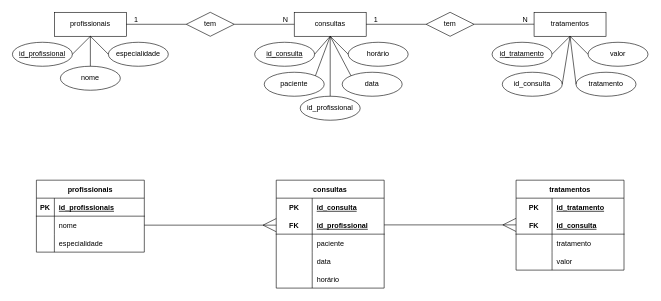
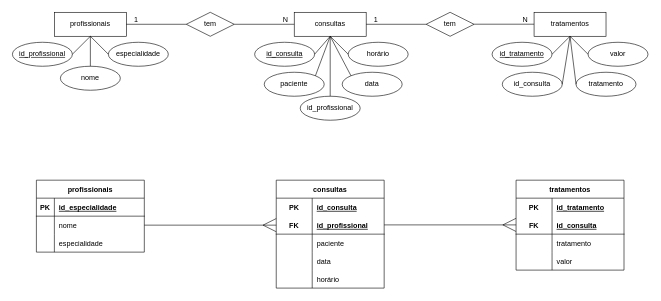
  <mxCell id="0" />
  <mxCell id="1" parent="0" />
  <mxCell id="2" value="profissionais" style="whiteSpace=wrap;html=1;align=center;" vertex="1" parent="1"><mxGeometry x="90" y="20" width="120" height="40" as="geometry" /></mxCell>
  <mxCell id="3" value="consultas" style="whiteSpace=wrap;html=1;align=center;" vertex="1" parent="1"><mxGeometry x="490" y="20" width="120" height="40" as="geometry" /></mxCell>
  <mxCell id="4" value="tratamentos" style="whiteSpace=wrap;html=1;align=center;" vertex="1" parent="1"><mxGeometry x="890" y="20" width="120" height="40" as="geometry" /></mxCell>
  <mxCell id="5" value="id_profissional" style="ellipse;whiteSpace=wrap;html=1;align=center;fontStyle=4;" vertex="1" parent="1"><mxGeometry x="20" y="70" width="100" height="40" as="geometry" /></mxCell>
  <mxCell id="6" value="nome" style="ellipse;whiteSpace=wrap;html=1;align=center;" vertex="1" parent="1"><mxGeometry x="100" y="110" width="100" height="40" as="geometry" /></mxCell>
  <mxCell id="7" value="especialidade" style="ellipse;whiteSpace=wrap;html=1;align=center;" vertex="1" parent="1"><mxGeometry x="180" y="70" width="100" height="40" as="geometry" /></mxCell>
  <mxCell id="8" value="" style="endArrow=none;html=1;rounded=0;exitX=1;exitY=0.5;exitDx=0;exitDy=0;entryX=0.5;entryY=1;entryDx=0;entryDy=0;" edge="1" parent="1" source="5" target="2"><mxGeometry relative="1" as="geometry"><mxPoint x="400" y="190" as="sourcePoint" /><mxPoint x="560" y="190" as="targetPoint" /></mxGeometry></mxCell>
  <mxCell id="9" value="" style="endArrow=none;html=1;rounded=0;exitX=0.5;exitY=1;exitDx=0;exitDy=0;entryX=0;entryY=0.5;entryDx=0;entryDy=0;" edge="1" parent="1" source="2" target="7"><mxGeometry relative="1" as="geometry"><mxPoint x="400" y="190" as="sourcePoint" /><mxPoint x="560" y="190" as="targetPoint" /></mxGeometry></mxCell>
  <mxCell id="10" value="" style="endArrow=none;html=1;rounded=0;exitX=0.5;exitY=1;exitDx=0;exitDy=0;entryX=0.5;entryY=0;entryDx=0;entryDy=0;" edge="1" parent="1" source="2" target="6"><mxGeometry relative="1" as="geometry"><mxPoint x="400" y="190" as="sourcePoint" /><mxPoint x="560" y="190" as="targetPoint" /></mxGeometry></mxCell>
  <mxCell id="11" value="tem" style="shape=rhombus;perimeter=rhombusPerimeter;whiteSpace=wrap;html=1;align=center;" vertex="1" parent="1"><mxGeometry x="310" y="20" width="80" height="40" as="geometry" /></mxCell>
  <mxCell id="12" value="tem" style="shape=rhombus;perimeter=rhombusPerimeter;whiteSpace=wrap;html=1;align=center;" vertex="1" parent="1"><mxGeometry x="710" y="20" width="80" height="40" as="geometry" /></mxCell>
  <mxCell id="13" value="" style="endArrow=none;html=1;rounded=0;entryX=1;entryY=0.5;entryDx=0;entryDy=0;exitX=0;exitY=0.5;exitDx=0;exitDy=0;" edge="1" parent="1" source="11" target="2"><mxGeometry relative="1" as="geometry"><mxPoint x="560" y="190" as="sourcePoint" /><mxPoint x="400" y="190" as="targetPoint" /></mxGeometry></mxCell>
  <mxCell id="14" value="1" style="resizable=0;html=1;align=right;verticalAlign=bottom;" connectable="0" vertex="1" parent="13"><mxGeometry x="1" relative="1" as="geometry"><mxPoint x="20" as="offset" /></mxGeometry></mxCell>
  <mxCell id="15" value="" style="endArrow=none;html=1;rounded=0;exitX=1;exitY=0.5;exitDx=0;exitDy=0;entryX=0;entryY=0.5;entryDx=0;entryDy=0;" edge="1" parent="1" source="11" target="3"><mxGeometry relative="1" as="geometry"><mxPoint x="120" y="200" as="sourcePoint" /><mxPoint x="280" y="200" as="targetPoint" /></mxGeometry></mxCell>
  <mxCell id="16" value="N" style="resizable=0;html=1;align=right;verticalAlign=bottom;" connectable="0" vertex="1" parent="15"><mxGeometry x="1" relative="1" as="geometry"><mxPoint x="-10" as="offset" /></mxGeometry></mxCell>
  <mxCell id="17" value="paciente" style="ellipse;whiteSpace=wrap;html=1;align=center;" vertex="1" parent="1"><mxGeometry x="440" y="120" width="100" height="40" as="geometry" /></mxCell>
  <mxCell id="18" value="id_consulta" style="ellipse;whiteSpace=wrap;html=1;align=center;fontStyle=4;" vertex="1" parent="1"><mxGeometry x="424" y="70" width="100" height="40" as="geometry" /></mxCell>
  <mxCell id="19" value="horário" style="ellipse;whiteSpace=wrap;html=1;align=center;" vertex="1" parent="1"><mxGeometry x="580" y="70" width="100" height="40" as="geometry" /></mxCell>
  <mxCell id="20" value="data" style="ellipse;whiteSpace=wrap;html=1;align=center;" vertex="1" parent="1"><mxGeometry x="570" y="120" width="100" height="40" as="geometry" /></mxCell>
  <mxCell id="21" value="id_profissional" style="ellipse;whiteSpace=wrap;html=1;align=center;" vertex="1" parent="1"><mxGeometry x="500" y="160" width="100" height="40" as="geometry" /></mxCell>
  <mxCell id="22" value="" style="endArrow=none;html=1;rounded=0;exitX=0.5;exitY=1;exitDx=0;exitDy=0;entryX=0.5;entryY=0;entryDx=0;entryDy=0;" edge="1" parent="1" source="3" target="21"><mxGeometry relative="1" as="geometry"><mxPoint x="370" y="110" as="sourcePoint" /><mxPoint x="530" y="110" as="targetPoint" /></mxGeometry></mxCell>
  <mxCell id="23" value="" style="endArrow=none;html=1;rounded=0;exitX=1;exitY=0;exitDx=0;exitDy=0;entryX=0.5;entryY=1;entryDx=0;entryDy=0;" edge="1" parent="1" source="17" target="3"><mxGeometry relative="1" as="geometry"><mxPoint x="370" y="110" as="sourcePoint" /><mxPoint x="530" y="110" as="targetPoint" /></mxGeometry></mxCell>
  <mxCell id="24" value="" style="endArrow=none;html=1;rounded=0;exitX=0.5;exitY=1;exitDx=0;exitDy=0;entryX=0;entryY=0;entryDx=0;entryDy=0;" edge="1" parent="1" source="3" target="20"><mxGeometry relative="1" as="geometry"><mxPoint x="370" y="110" as="sourcePoint" /><mxPoint x="530" y="110" as="targetPoint" /></mxGeometry></mxCell>
  <mxCell id="25" value="" style="endArrow=none;html=1;rounded=0;exitX=0.5;exitY=1;exitDx=0;exitDy=0;entryX=1;entryY=0.5;entryDx=0;entryDy=0;" edge="1" parent="1" source="3" target="18"><mxGeometry relative="1" as="geometry"><mxPoint x="370" y="110" as="sourcePoint" /><mxPoint x="530" y="110" as="targetPoint" /></mxGeometry></mxCell>
  <mxCell id="26" value="" style="endArrow=none;html=1;rounded=0;exitX=0;exitY=0.5;exitDx=0;exitDy=0;" edge="1" parent="1" source="19"><mxGeometry relative="1" as="geometry"><mxPoint x="370" y="110" as="sourcePoint" /><mxPoint x="550" y="60" as="targetPoint" /></mxGeometry></mxCell>
  <mxCell id="27" value="" style="endArrow=none;html=1;rounded=0;exitX=1;exitY=0.5;exitDx=0;exitDy=0;entryX=0;entryY=0.5;entryDx=0;entryDy=0;" edge="1" parent="1"><mxGeometry relative="1" as="geometry"><mxPoint x="790" y="39.88" as="sourcePoint" /><mxPoint x="890" y="39.88" as="targetPoint" /></mxGeometry></mxCell>
  <mxCell id="28" value="N" style="resizable=0;html=1;align=right;verticalAlign=bottom;" connectable="0" vertex="1" parent="27"><mxGeometry x="1" relative="1" as="geometry"><mxPoint x="-10" as="offset" /></mxGeometry></mxCell>
  <mxCell id="29" value="" style="endArrow=none;html=1;rounded=0;entryX=1;entryY=0.5;entryDx=0;entryDy=0;exitX=0;exitY=0.5;exitDx=0;exitDy=0;" edge="1" parent="1" source="12" target="3"><mxGeometry relative="1" as="geometry"><mxPoint x="860" y="129.66" as="sourcePoint" /><mxPoint x="700" y="129.66" as="targetPoint" /></mxGeometry></mxCell>
  <mxCell id="30" value="1" style="resizable=0;html=1;align=right;verticalAlign=bottom;" connectable="0" vertex="1" parent="29"><mxGeometry x="1" relative="1" as="geometry"><mxPoint x="20" as="offset" /></mxGeometry></mxCell>
  <mxCell id="31" value="valor" style="ellipse;whiteSpace=wrap;html=1;align=center;" vertex="1" parent="1"><mxGeometry x="980" y="70" width="100" height="40" as="geometry" /></mxCell>
  <mxCell id="32" value="id_tratamento" style="ellipse;whiteSpace=wrap;html=1;align=center;fontStyle=4;" vertex="1" parent="1"><mxGeometry x="820" y="70" width="100" height="40" as="geometry" /></mxCell>
  <mxCell id="33" value="id_consulta" style="ellipse;whiteSpace=wrap;html=1;align=center;" vertex="1" parent="1"><mxGeometry x="837" y="120" width="100" height="40" as="geometry" /></mxCell>
  <mxCell id="34" value="tratamento" style="ellipse;whiteSpace=wrap;html=1;align=center;" vertex="1" parent="1"><mxGeometry x="960" y="120" width="100" height="40" as="geometry" /></mxCell>
  <mxCell id="35" value="" style="endArrow=none;html=1;rounded=0;exitX=0.5;exitY=1;exitDx=0;exitDy=0;entryX=1;entryY=0.5;entryDx=0;entryDy=0;" edge="1" parent="1" source="4" target="32"><mxGeometry relative="1" as="geometry"><mxPoint x="610" y="90" as="sourcePoint" /><mxPoint x="770" y="90" as="targetPoint" /></mxGeometry></mxCell>
  <mxCell id="36" value="" style="endArrow=none;html=1;rounded=0;exitX=1;exitY=0.5;exitDx=0;exitDy=0;entryX=0.5;entryY=1;entryDx=0;entryDy=0;" edge="1" parent="1" source="33" target="4"><mxGeometry relative="1" as="geometry"><mxPoint x="610" y="90" as="sourcePoint" /><mxPoint x="770" y="90" as="targetPoint" /></mxGeometry></mxCell>
  <mxCell id="37" value="" style="endArrow=none;html=1;rounded=0;exitX=0;exitY=0.5;exitDx=0;exitDy=0;entryX=0.5;entryY=1;entryDx=0;entryDy=0;" edge="1" parent="1" source="34" target="4"><mxGeometry relative="1" as="geometry"><mxPoint x="610" y="90" as="sourcePoint" /><mxPoint x="770" y="90" as="targetPoint" /></mxGeometry></mxCell>
  <mxCell id="38" value="" style="endArrow=none;html=1;rounded=0;exitX=0.5;exitY=1;exitDx=0;exitDy=0;entryX=0;entryY=0.5;entryDx=0;entryDy=0;" edge="1" parent="1" source="4" target="31"><mxGeometry relative="1" as="geometry"><mxPoint x="610" y="90" as="sourcePoint" /><mxPoint x="770" y="90" as="targetPoint" /></mxGeometry></mxCell>
  <mxCell id="39" value="profissionais" style="shape=table;startSize=30;container=1;collapsible=1;childLayout=tableLayout;fixedRows=1;rowLines=0;fontStyle=1;align=center;resizeLast=1;" vertex="1" parent="1"><mxGeometry x="60" y="300" width="180" height="120" as="geometry" /></mxCell>
  <mxCell id="40" value="" style="shape=tableRow;horizontal=0;startSize=0;swimlaneHead=0;swimlaneBody=0;fillColor=none;collapsible=0;dropTarget=0;points=[[0,0.5],[1,0.5]];portConstraint=eastwest;top=0;left=0;right=0;bottom=1;" vertex="1" parent="39"><mxGeometry y="30" width="180" height="30" as="geometry" /></mxCell>
  <mxCell id="41" value="PK" style="shape=partialRectangle;connectable=0;fillColor=none;top=0;left=0;bottom=0;right=0;fontStyle=1;overflow=hidden;" vertex="1" parent="40"><mxGeometry width="30" height="30" as="geometry"><mxRectangle width="30" height="30" as="alternateBounds" /></mxGeometry></mxCell>
- <mxCell id="42" value="id_profissionais" style="shape=partialRectangle;connectable=0;fillColor=none;top=0;left=0;bottom=0;right=0;align=left;spacingLeft=6;fontStyle=5;overflow=hidden;" vertex="1" parent="40"><mxGeometry x="30" width="150" height="30" as="geometry"><mxRectangle width="150" height="30" as="alternateBounds" /></mxGeometry></mxCell>
+ <mxCell id="42" value="id_especialidade" style="shape=partialRectangle;connectable=0;fillColor=none;top=0;left=0;bottom=0;right=0;align=left;spacingLeft=6;fontStyle=5;overflow=hidden;" vertex="1" parent="40"><mxGeometry x="30" width="150" height="30" as="geometry"><mxRectangle width="150" height="30" as="alternateBounds" /></mxGeometry></mxCell>
  <mxCell id="43" value="" style="shape=tableRow;horizontal=0;startSize=0;swimlaneHead=0;swimlaneBody=0;fillColor=none;collapsible=0;dropTarget=0;points=[[0,0.5],[1,0.5]];portConstraint=eastwest;top=0;left=0;right=0;bottom=0;" vertex="1" parent="39"><mxGeometry y="60" width="180" height="30" as="geometry" /></mxCell>
  <mxCell id="44" value="" style="shape=partialRectangle;connectable=0;fillColor=none;top=0;left=0;bottom=0;right=0;editable=1;overflow=hidden;" vertex="1" parent="43"><mxGeometry width="30" height="30" as="geometry"><mxRectangle width="30" height="30" as="alternateBounds" /></mxGeometry></mxCell>
  <mxCell id="45" value="nome" style="shape=partialRectangle;connectable=0;fillColor=none;top=0;left=0;bottom=0;right=0;align=left;spacingLeft=6;overflow=hidden;" vertex="1" parent="43"><mxGeometry x="30" width="150" height="30" as="geometry"><mxRectangle width="150" height="30" as="alternateBounds" /></mxGeometry></mxCell>
  <mxCell id="46" value="" style="shape=tableRow;horizontal=0;startSize=0;swimlaneHead=0;swimlaneBody=0;fillColor=none;collapsible=0;dropTarget=0;points=[[0,0.5],[1,0.5]];portConstraint=eastwest;top=0;left=0;right=0;bottom=0;" vertex="1" parent="39"><mxGeometry y="90" width="180" height="30" as="geometry" /></mxCell>
  <mxCell id="47" value="" style="shape=partialRectangle;connectable=0;fillColor=none;top=0;left=0;bottom=0;right=0;editable=1;overflow=hidden;" vertex="1" parent="46"><mxGeometry width="30" height="30" as="geometry"><mxRectangle width="30" height="30" as="alternateBounds" /></mxGeometry></mxCell>
  <mxCell id="48" value="especialidade" style="shape=partialRectangle;connectable=0;fillColor=none;top=0;left=0;bottom=0;right=0;align=left;spacingLeft=6;overflow=hidden;" vertex="1" parent="46"><mxGeometry x="30" width="150" height="30" as="geometry"><mxRectangle width="150" height="30" as="alternateBounds" /></mxGeometry></mxCell>
  <mxCell id="49" value="consultas" style="shape=table;startSize=30;container=1;collapsible=1;childLayout=tableLayout;fixedRows=1;rowLines=0;fontStyle=1;align=center;resizeLast=1;" vertex="1" parent="1"><mxGeometry x="460" y="300" width="180" height="180" as="geometry" /></mxCell>
  <mxCell id="50" value="" style="shape=tableRow;horizontal=0;startSize=0;swimlaneHead=0;swimlaneBody=0;fillColor=none;collapsible=0;dropTarget=0;points=[[0,0.5],[1,0.5]];portConstraint=eastwest;top=0;left=0;right=0;bottom=0;" vertex="1" parent="49"><mxGeometry y="30" width="180" height="30" as="geometry" /></mxCell>
  <mxCell id="51" value="PK" style="shape=partialRectangle;connectable=0;fillColor=none;top=0;left=0;bottom=0;right=0;fontStyle=1;overflow=hidden;" vertex="1" parent="50"><mxGeometry width="60" height="30" as="geometry"><mxRectangle width="60" height="30" as="alternateBounds" /></mxGeometry></mxCell>
  <mxCell id="52" value="id_consulta" style="shape=partialRectangle;connectable=0;fillColor=none;top=0;left=0;bottom=0;right=0;align=left;spacingLeft=6;fontStyle=5;overflow=hidden;" vertex="1" parent="50"><mxGeometry x="60" width="120" height="30" as="geometry"><mxRectangle width="120" height="30" as="alternateBounds" /></mxGeometry></mxCell>
  <mxCell id="53" value="" style="shape=tableRow;horizontal=0;startSize=0;swimlaneHead=0;swimlaneBody=0;fillColor=none;collapsible=0;dropTarget=0;points=[[0,0.5],[1,0.5]];portConstraint=eastwest;top=0;left=0;right=0;bottom=1;" vertex="1" parent="49"><mxGeometry y="60" width="180" height="30" as="geometry" /></mxCell>
  <mxCell id="54" value="FK" style="shape=partialRectangle;connectable=0;fillColor=none;top=0;left=0;bottom=0;right=0;fontStyle=1;overflow=hidden;" vertex="1" parent="53"><mxGeometry width="60" height="30" as="geometry"><mxRectangle width="60" height="30" as="alternateBounds" /></mxGeometry></mxCell>
  <mxCell id="55" value="id_profissional" style="shape=partialRectangle;connectable=0;fillColor=none;top=0;left=0;bottom=0;right=0;align=left;spacingLeft=6;fontStyle=5;overflow=hidden;" vertex="1" parent="53"><mxGeometry x="60" width="120" height="30" as="geometry"><mxRectangle width="120" height="30" as="alternateBounds" /></mxGeometry></mxCell>
  <mxCell id="56" value="" style="shape=tableRow;horizontal=0;startSize=0;swimlaneHead=0;swimlaneBody=0;fillColor=none;collapsible=0;dropTarget=0;points=[[0,0.5],[1,0.5]];portConstraint=eastwest;top=0;left=0;right=0;bottom=0;" vertex="1" parent="49"><mxGeometry y="90" width="180" height="30" as="geometry" /></mxCell>
  <mxCell id="57" value="" style="shape=partialRectangle;connectable=0;fillColor=none;top=0;left=0;bottom=0;right=0;editable=1;overflow=hidden;" vertex="1" parent="56"><mxGeometry width="60" height="30" as="geometry"><mxRectangle width="60" height="30" as="alternateBounds" /></mxGeometry></mxCell>
  <mxCell id="58" value="paciente" style="shape=partialRectangle;connectable=0;fillColor=none;top=0;left=0;bottom=0;right=0;align=left;spacingLeft=6;overflow=hidden;" vertex="1" parent="56"><mxGeometry x="60" width="120" height="30" as="geometry"><mxRectangle width="120" height="30" as="alternateBounds" /></mxGeometry></mxCell>
  <mxCell id="59" value="" style="shape=tableRow;horizontal=0;startSize=0;swimlaneHead=0;swimlaneBody=0;fillColor=none;collapsible=0;dropTarget=0;points=[[0,0.5],[1,0.5]];portConstraint=eastwest;top=0;left=0;right=0;bottom=0;" vertex="1" parent="49"><mxGeometry y="120" width="180" height="30" as="geometry" /></mxCell>
  <mxCell id="60" value="" style="shape=partialRectangle;connectable=0;fillColor=none;top=0;left=0;bottom=0;right=0;editable=1;overflow=hidden;" vertex="1" parent="59"><mxGeometry width="60" height="30" as="geometry"><mxRectangle width="60" height="30" as="alternateBounds" /></mxGeometry></mxCell>
  <mxCell id="61" value="data" style="shape=partialRectangle;connectable=0;fillColor=none;top=0;left=0;bottom=0;right=0;align=left;spacingLeft=6;overflow=hidden;" vertex="1" parent="59"><mxGeometry x="60" width="120" height="30" as="geometry"><mxRectangle width="120" height="30" as="alternateBounds" /></mxGeometry></mxCell>
  <mxCell id="62" value="" style="shape=tableRow;horizontal=0;startSize=0;swimlaneHead=0;swimlaneBody=0;fillColor=none;collapsible=0;dropTarget=0;points=[[0,0.5],[1,0.5]];portConstraint=eastwest;top=0;left=0;right=0;bottom=0;" vertex="1" parent="49"><mxGeometry y="150" width="180" height="30" as="geometry" /></mxCell>
  <mxCell id="63" value="" style="shape=partialRectangle;connectable=0;fillColor=none;top=0;left=0;bottom=0;right=0;editable=1;overflow=hidden;" vertex="1" parent="62"><mxGeometry width="60" height="30" as="geometry"><mxRectangle width="60" height="30" as="alternateBounds" /></mxGeometry></mxCell>
  <mxCell id="64" value="horário" style="shape=partialRectangle;connectable=0;fillColor=none;top=0;left=0;bottom=0;right=0;align=left;spacingLeft=6;overflow=hidden;" vertex="1" parent="62"><mxGeometry x="60" width="120" height="30" as="geometry"><mxRectangle width="120" height="30" as="alternateBounds" /></mxGeometry></mxCell>
  <mxCell id="65" value="tratamentos" style="shape=table;startSize=30;container=1;collapsible=1;childLayout=tableLayout;fixedRows=1;rowLines=0;fontStyle=1;align=center;resizeLast=1;" vertex="1" parent="1"><mxGeometry x="860" y="300" width="180" height="150" as="geometry" /></mxCell>
  <mxCell id="66" value="" style="shape=tableRow;horizontal=0;startSize=0;swimlaneHead=0;swimlaneBody=0;fillColor=none;collapsible=0;dropTarget=0;points=[[0,0.5],[1,0.5]];portConstraint=eastwest;top=0;left=0;right=0;bottom=0;" vertex="1" parent="65"><mxGeometry y="30" width="180" height="30" as="geometry" /></mxCell>
  <mxCell id="67" value="PK" style="shape=partialRectangle;connectable=0;fillColor=none;top=0;left=0;bottom=0;right=0;fontStyle=1;overflow=hidden;" vertex="1" parent="66"><mxGeometry width="60" height="30" as="geometry"><mxRectangle width="60" height="30" as="alternateBounds" /></mxGeometry></mxCell>
  <mxCell id="68" value="id_tratamento" style="shape=partialRectangle;connectable=0;fillColor=none;top=0;left=0;bottom=0;right=0;align=left;spacingLeft=6;fontStyle=5;overflow=hidden;" vertex="1" parent="66"><mxGeometry x="60" width="120" height="30" as="geometry"><mxRectangle width="120" height="30" as="alternateBounds" /></mxGeometry></mxCell>
  <mxCell id="69" value="" style="shape=tableRow;horizontal=0;startSize=0;swimlaneHead=0;swimlaneBody=0;fillColor=none;collapsible=0;dropTarget=0;points=[[0,0.5],[1,0.5]];portConstraint=eastwest;top=0;left=0;right=0;bottom=1;" vertex="1" parent="65"><mxGeometry y="60" width="180" height="30" as="geometry" /></mxCell>
  <mxCell id="70" value="FK" style="shape=partialRectangle;connectable=0;fillColor=none;top=0;left=0;bottom=0;right=0;fontStyle=1;overflow=hidden;" vertex="1" parent="69"><mxGeometry width="60" height="30" as="geometry"><mxRectangle width="60" height="30" as="alternateBounds" /></mxGeometry></mxCell>
  <mxCell id="71" value="id_consulta" style="shape=partialRectangle;connectable=0;fillColor=none;top=0;left=0;bottom=0;right=0;align=left;spacingLeft=6;fontStyle=5;overflow=hidden;" vertex="1" parent="69"><mxGeometry x="60" width="120" height="30" as="geometry"><mxRectangle width="120" height="30" as="alternateBounds" /></mxGeometry></mxCell>
  <mxCell id="72" value="" style="shape=tableRow;horizontal=0;startSize=0;swimlaneHead=0;swimlaneBody=0;fillColor=none;collapsible=0;dropTarget=0;points=[[0,0.5],[1,0.5]];portConstraint=eastwest;top=0;left=0;right=0;bottom=0;" vertex="1" parent="65"><mxGeometry y="90" width="180" height="30" as="geometry" /></mxCell>
  <mxCell id="73" value="" style="shape=partialRectangle;connectable=0;fillColor=none;top=0;left=0;bottom=0;right=0;editable=1;overflow=hidden;" vertex="1" parent="72"><mxGeometry width="60" height="30" as="geometry"><mxRectangle width="60" height="30" as="alternateBounds" /></mxGeometry></mxCell>
  <mxCell id="74" value="tratamento" style="shape=partialRectangle;connectable=0;fillColor=none;top=0;left=0;bottom=0;right=0;align=left;spacingLeft=6;overflow=hidden;" vertex="1" parent="72"><mxGeometry x="60" width="120" height="30" as="geometry"><mxRectangle width="120" height="30" as="alternateBounds" /></mxGeometry></mxCell>
  <mxCell id="75" value="" style="shape=tableRow;horizontal=0;startSize=0;swimlaneHead=0;swimlaneBody=0;fillColor=none;collapsible=0;dropTarget=0;points=[[0,0.5],[1,0.5]];portConstraint=eastwest;top=0;left=0;right=0;bottom=0;" vertex="1" parent="65"><mxGeometry y="120" width="180" height="30" as="geometry" /></mxCell>
  <mxCell id="76" value="" style="shape=partialRectangle;connectable=0;fillColor=none;top=0;left=0;bottom=0;right=0;editable=1;overflow=hidden;" vertex="1" parent="75"><mxGeometry width="60" height="30" as="geometry"><mxRectangle width="60" height="30" as="alternateBounds" /></mxGeometry></mxCell>
  <mxCell id="77" value="valor" style="shape=partialRectangle;connectable=0;fillColor=none;top=0;left=0;bottom=0;right=0;align=left;spacingLeft=6;overflow=hidden;" vertex="1" parent="75"><mxGeometry x="60" width="120" height="30" as="geometry"><mxRectangle width="120" height="30" as="alternateBounds" /></mxGeometry></mxCell>
  <mxCell id="78" style="edgeStyle=orthogonalEdgeStyle;rounded=0;orthogonalLoop=1;jettySize=auto;html=1;exitX=1;exitY=0.5;exitDx=0;exitDy=0;endArrow=ERmany;endFill=0;strokeWidth=1;endSize=20;entryX=0;entryY=0.5;entryDx=0;entryDy=0;" edge="1" parent="1" source="43" target="53"><mxGeometry relative="1" as="geometry"><mxPoint x="300" y="430" as="targetPoint" /><Array as="points" /></mxGeometry></mxCell>
  <mxCell id="79" style="edgeStyle=orthogonalEdgeStyle;rounded=0;orthogonalLoop=1;jettySize=auto;html=1;exitX=1;exitY=0.5;exitDx=0;exitDy=0;endArrow=ERmany;endFill=0;strokeWidth=1;endSize=20;entryX=0;entryY=0.5;entryDx=0;entryDy=0;" edge="1" parent="1"><mxGeometry relative="1" as="geometry"><mxPoint x="640" y="374.58" as="sourcePoint" /><mxPoint x="860" y="374.58" as="targetPoint" /><Array as="points" /></mxGeometry></mxCell>
